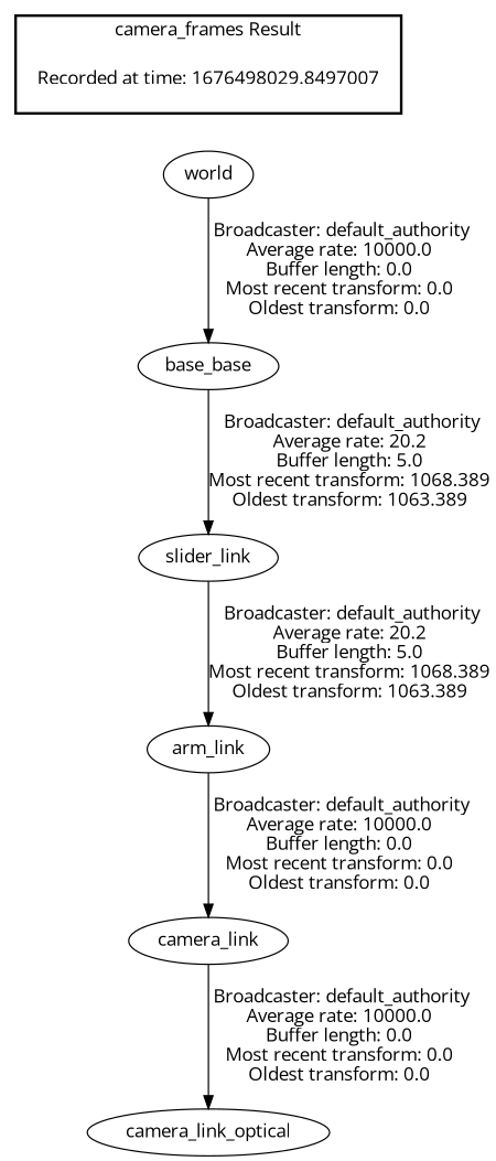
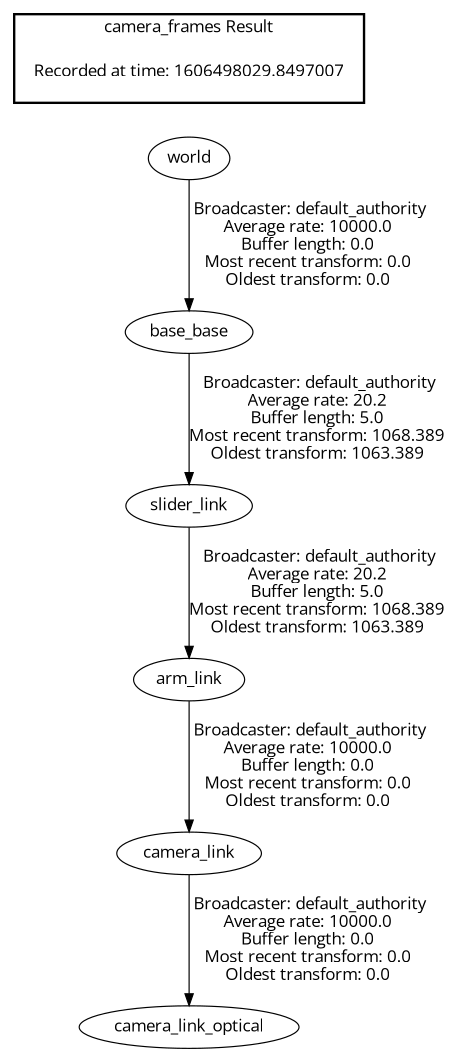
  digraph {
    fontname="Open Sans"
    node [fontname="Open Sans"]
    edge [fontname="Open Sans"]
-   "Recorded at time: 1676498029.8497007" [shape=plaintext]
+   "Recorded at time: 1676498029.8497007" [shape=plaintext label="Recorded at time: 1606498029.8497007"]
    world
    slider_link
    arm_link
    camera_link
    camera_link_optical
    n7 [label=base_base]
    subgraph cluster_1 {
      color=black
      label="camera_frames Result"
      style=bold
      "Recorded at time: 1676498029.8497007"
    }
    "Recorded at time: 1676498029.8497007" -> world [style=invis]
    world -> n7 [label=" Broadcaster: default_authority\nAverage rate: 10000.0\nBuffer length: 0.0\nMost recent transform: 0.0\nOldest transform: 0.0\n"]
    slider_link -> arm_link [label=" Broadcaster: default_authority\nAverage rate: 20.2\nBuffer length: 5.0\nMost recent transform: 1068.389\nOldest transform: 1063.389\n"]
    arm_link -> camera_link [label=" Broadcaster: default_authority\nAverage rate: 10000.0\nBuffer length: 0.0\nMost recent transform: 0.0\nOldest transform: 0.0\n"]
    camera_link -> camera_link_optical [label=" Broadcaster: default_authority\nAverage rate: 10000.0\nBuffer length: 0.0\nMost recent transform: 0.0\nOldest transform: 0.0\n"]
    n7 -> slider_link [label=" Broadcaster: default_authority\nAverage rate: 20.2\nBuffer length: 5.0\nMost recent transform: 1068.389\nOldest transform: 1063.389\n"]
  }
